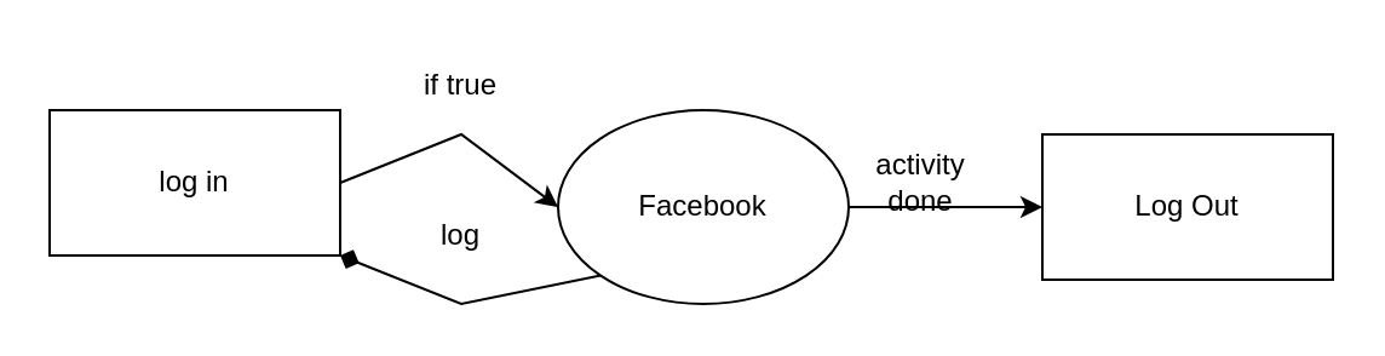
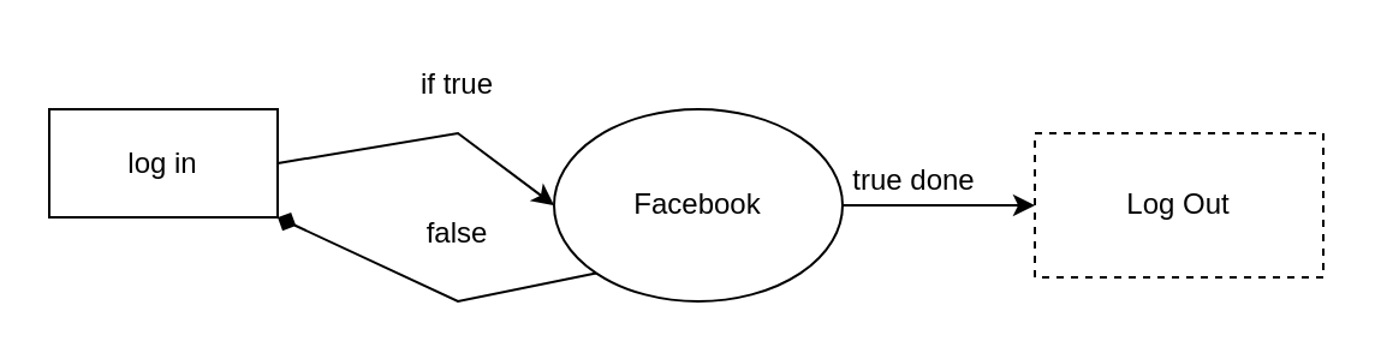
  <mxCell id="0" />
  <mxCell id="1" parent="0" />
- <mxCell id="2" value="log in" style="rounded=0;whiteSpace=wrap;html=1;" parent="1" vertex="1"><mxGeometry x="20" y="45" width="120" height="60" as="geometry" /></mxCell>
+ <mxCell id="2" value="log in" style="rounded=0;whiteSpace=wrap;html=1;" parent="1" vertex="1"><mxGeometry x="20" y="45" width="95" height="45" as="geometry" /></mxCell>
  <mxCell id="3" value="" style="endArrow=classic;html=1;rounded=0;exitX=1;exitY=0.5;exitDx=0;exitDy=0;" parent="1" source="2" edge="1"><mxGeometry width="50" height="50" relative="1" as="geometry"><mxPoint x="340" y="165" as="sourcePoint" /><mxPoint x="230" y="85" as="targetPoint" /><Array as="points"><mxPoint x="190" y="55" /></Array></mxGeometry></mxCell>
  <mxCell id="4" value="Facebook" style="ellipse;whiteSpace=wrap;html=1;" parent="1" vertex="1"><mxGeometry x="230" y="45" width="120" height="80" as="geometry" /></mxCell>
- <mxCell id="5" value="Log Out" style="rounded=0;whiteSpace=wrap;html=1;" parent="1" vertex="1"><mxGeometry x="430" y="55" width="120" height="60" as="geometry" /></mxCell>
+ <mxCell id="5" value="Log Out" style="rounded=0;whiteSpace=wrap;html=1;dashed=1;" parent="1" vertex="1"><mxGeometry x="430" y="55" width="120" height="60" as="geometry" /></mxCell>
  <mxCell id="6" value="" style="endArrow=classic;html=1;rounded=0;entryX=0;entryY=0.5;entryDx=0;entryDy=0;" parent="1" target="5" edge="1"><mxGeometry width="50" height="50" relative="1" as="geometry"><mxPoint x="350" y="85" as="sourcePoint" /><mxPoint x="400" y="35" as="targetPoint" /></mxGeometry></mxCell>
- <mxCell id="7" value="activity done&lt;br&gt;" style="text;html=1;strokeColor=none;fillColor=none;align=center;verticalAlign=middle;whiteSpace=wrap;rounded=0;" vertex="1" parent="1"><mxGeometry x="350" y="60" width="60" height="30" as="geometry" /></mxCell>
+ <mxCell id="7" value="true done&lt;br&gt;" style="text;html=1;strokeColor=none;fillColor=none;align=center;verticalAlign=middle;whiteSpace=wrap;rounded=0;" vertex="1" parent="1"><mxGeometry x="350" y="60" width="60" height="30" as="geometry" /></mxCell>
  <mxCell id="8" value="if true" style="text;html=1;strokeColor=none;fillColor=none;align=center;verticalAlign=middle;whiteSpace=wrap;rounded=0;" vertex="1" parent="1"><mxGeometry x="160" y="20" width="60" height="30" as="geometry" /></mxCell>
  <mxCell id="9" value="" style="endArrow=diamond;html=1;rounded=0;entryX=1;entryY=1;entryDx=0;entryDy=0;exitX=0;exitY=1;exitDx=0;exitDy=0;" edge="1" parent="1" source="4" target="2"><mxGeometry width="50" height="50" relative="1" as="geometry"><mxPoint x="248" y="113" as="sourcePoint" /><mxPoint x="140" y="105" as="targetPoint" /><Array as="points"><mxPoint x="190" y="125" /></Array></mxGeometry></mxCell>
- <mxCell id="10" value="log" style="text;html=1;strokeColor=none;fillColor=none;align=center;verticalAlign=middle;whiteSpace=wrap;rounded=0;" vertex="1" parent="1"><mxGeometry x="160" y="82" width="60" height="30" as="geometry" /></mxCell>
+ <mxCell id="10" value="false" style="text;html=1;strokeColor=none;fillColor=none;align=center;verticalAlign=middle;whiteSpace=wrap;rounded=0;" vertex="1" parent="1"><mxGeometry x="160" y="82" width="60" height="30" as="geometry" /></mxCell>
